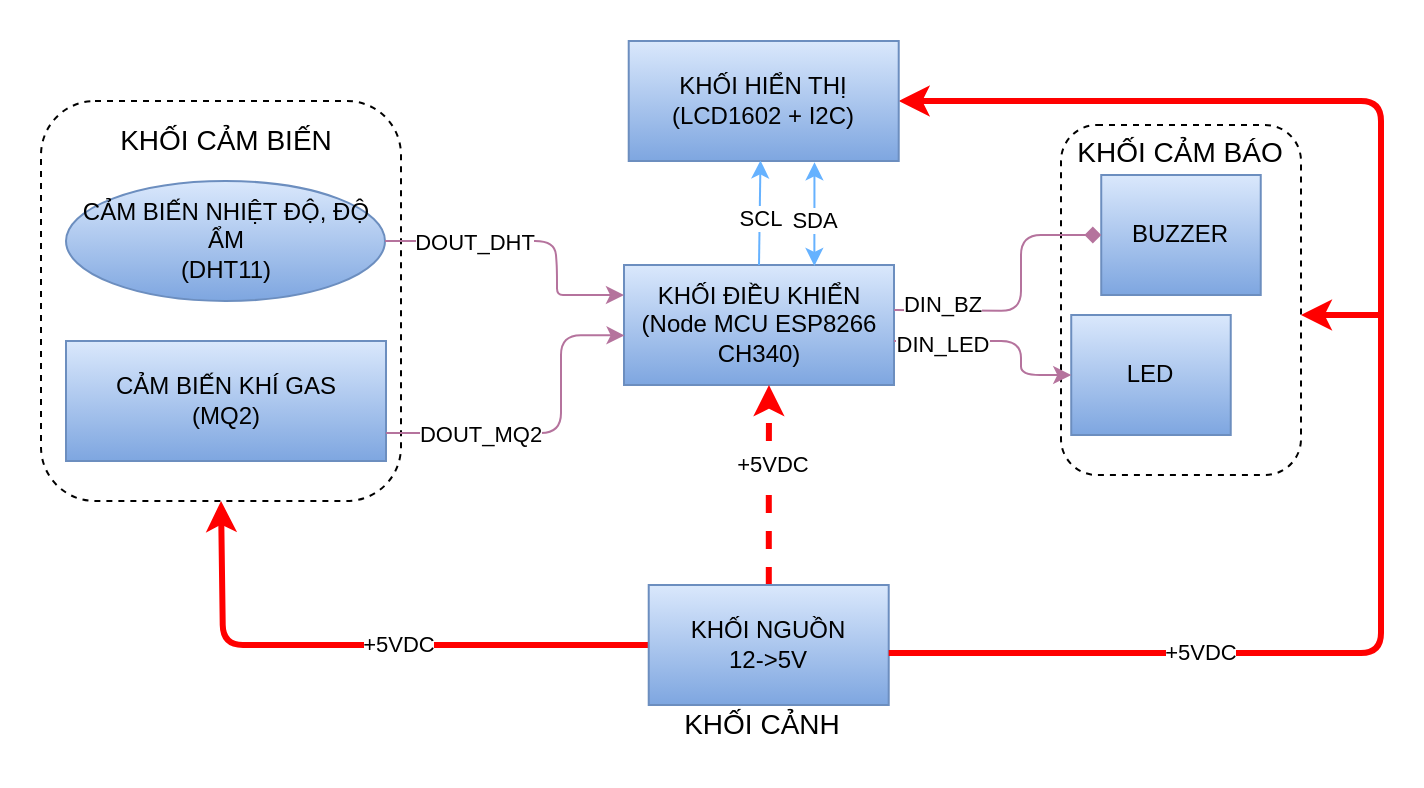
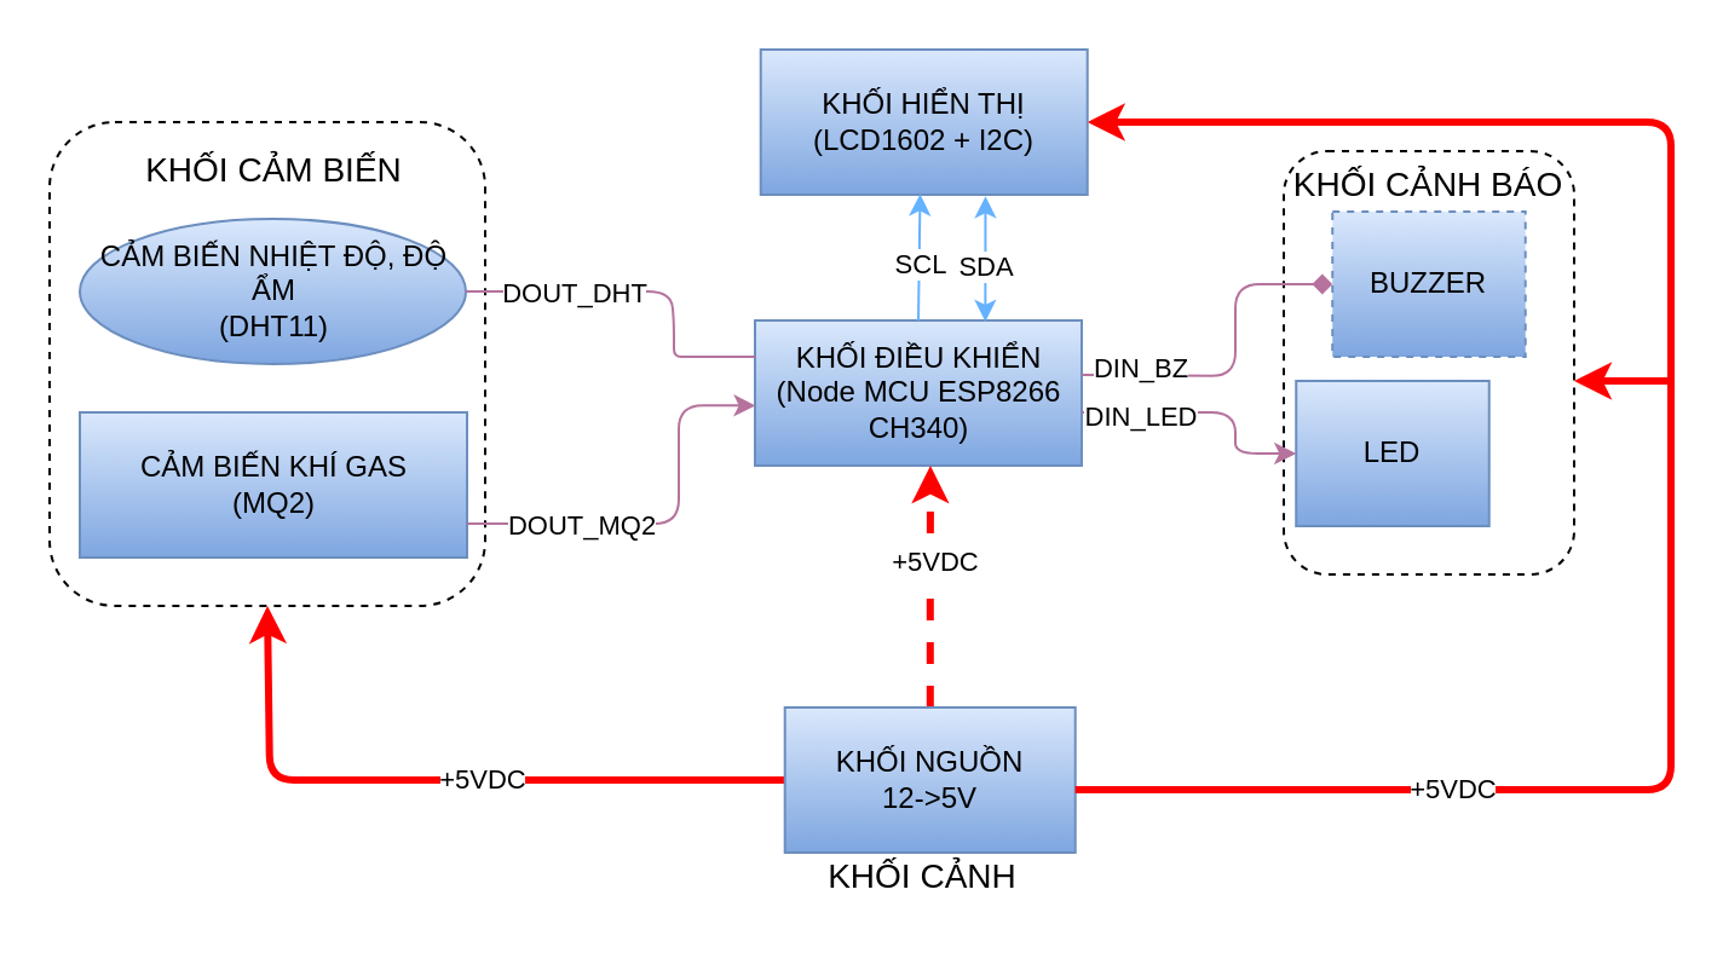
  <mxCell id="0" />
  <mxCell id="1" parent="0" />
  <mxCell id="2" value="" style="rounded=1;whiteSpace=wrap;html=1;dashed=1;gradientColor=#ffffff;gradientDirection=south;shadow=0;sketch=0;glass=0;" parent="1" vertex="1"><mxGeometry x="20" y="50" width="180" height="200" as="geometry" /></mxCell>
  <mxCell id="3" value="KHỐI ĐIỀU KHIỂN&lt;br&gt;(Node MCU ESP8266&lt;br&gt;CH340)" style="rounded=0;whiteSpace=wrap;html=1;gradientColor=#7ea6e0;fillColor=#dae8fc;strokeColor=#6c8ebf;" parent="1" vertex="1"><mxGeometry x="311.5" y="132" width="135" height="60" as="geometry" /></mxCell>
  <mxCell id="4" value="CẢM BIẾN NHIỆT ĐỘ, ĐỘ ẨM&lt;br&gt;(DHT11)" style="ellipse;whiteSpace=wrap;html=1;gradientColor=#7ea6e0;fillColor=#dae8fc;strokeColor=#6c8ebf;" parent="1" vertex="1"><mxGeometry x="32.5" y="90" width="159.5" height="60" as="geometry" /></mxCell>
  <mxCell id="5" value="CẢM BIẾN KHÍ GAS&lt;br&gt;(MQ2)" style="rounded=0;whiteSpace=wrap;html=1;gradientColor=#7ea6e0;fillColor=#dae8fc;strokeColor=#6c8ebf;" parent="1" vertex="1"><mxGeometry x="32.5" y="170" width="160" height="60" as="geometry" /></mxCell>
  <mxCell id="6" value="&lt;font style=&quot;font-size: 14px&quot;&gt;KHỐI CẢM BIẾN&lt;/font&gt;" style="text;html=1;strokeColor=none;fillColor=none;align=center;verticalAlign=middle;whiteSpace=wrap;rounded=0;dashed=1;" parent="1" vertex="1"><mxGeometry x="37.5" y="60" width="150" height="20" as="geometry" /></mxCell>
  <mxCell id="7" style="edgeStyle=orthogonalEdgeStyle;rounded=0;orthogonalLoop=1;jettySize=auto;html=1;entryX=0.537;entryY=1.001;entryDx=0;entryDy=0;entryPerimeter=0;strokeColor=#FF0000;strokeWidth=3;dashed=1;" parent="1" source="13" target="3" edge="1"><mxGeometry relative="1" as="geometry" /></mxCell>
  <mxCell id="8" value="+5VDC" style="edgeLabel;html=1;align=center;verticalAlign=middle;resizable=0;points=[];" parent="7" vertex="1" connectable="0"><mxGeometry x="0.227" y="-2" relative="1" as="geometry"><mxPoint as="offset" /></mxGeometry></mxCell>
  <mxCell id="9" value="" style="endArrow=classic;html=1;strokeColor=#FF0000;strokeWidth=3;exitX=0;exitY=0.5;exitDx=0;exitDy=0;entryX=0.5;entryY=1;entryDx=0;entryDy=0;" parent="1" source="13" target="2" edge="1"><mxGeometry width="50" height="50" relative="1" as="geometry"><mxPoint x="94" y="302" as="sourcePoint" /><mxPoint x="144" y="252" as="targetPoint" /><Array as="points"><mxPoint x="111" y="322" /></Array></mxGeometry></mxCell>
  <mxCell id="10" value="+5VDC" style="edgeLabel;html=1;align=center;verticalAlign=middle;resizable=0;points=[];" parent="9" vertex="1" connectable="0"><mxGeometry x="0.635" y="1" relative="1" as="geometry"><mxPoint x="89" y="20" as="offset" /></mxGeometry></mxCell>
- <mxCell id="11" value="" style="endArrow=classic;html=1;strokeWidth=1;exitX=1;exitY=0.5;exitDx=0;exitDy=0;entryX=0;entryY=0.25;entryDx=0;entryDy=0;strokeColor=#B5739D;" parent="1" source="4" target="3" edge="1"><mxGeometry width="50" height="50" relative="1" as="geometry"><mxPoint x="269" y="266" as="sourcePoint" /><mxPoint x="309" y="147" as="targetPoint" /><Array as="points"><mxPoint x="277" y="120" /><mxPoint x="278" y="134" /><mxPoint x="278" y="147" /><mxPoint x="284" y="147" /></Array></mxGeometry></mxCell>
+ <mxCell id="11" value="" style="endArrow=none;html=1;strokeWidth=1;exitX=1;exitY=0.5;exitDx=0;exitDy=0;entryX=0;entryY=0.25;entryDx=0;entryDy=0;strokeColor=#B5739D;" parent="1" source="4" target="3" edge="1"><mxGeometry width="50" height="50" relative="1" as="geometry"><mxPoint x="269" y="266" as="sourcePoint" /><mxPoint x="309" y="147" as="targetPoint" /><Array as="points"><mxPoint x="277" y="120" /><mxPoint x="278" y="134" /><mxPoint x="278" y="147" /><mxPoint x="284" y="147" /></Array></mxGeometry></mxCell>
  <mxCell id="12" value="DOUT_DHT" style="edgeLabel;html=1;align=center;verticalAlign=middle;resizable=0;points=[];" parent="11" vertex="1" connectable="0"><mxGeometry x="-0.272" y="-2" relative="1" as="geometry"><mxPoint x="-9" y="-2" as="offset" /></mxGeometry></mxCell>
  <mxCell id="13" value="KHỐI NGUỒN&lt;br&gt;12-&amp;gt;5V" style="rounded=0;whiteSpace=wrap;html=1;gradientColor=#7ea6e0;fillColor=#dae8fc;strokeColor=#6c8ebf;" parent="1" vertex="1"><mxGeometry x="323.86" y="292" width="120" height="60" as="geometry" /></mxCell>
  <mxCell id="14" value="&lt;font style=&quot;font-size: 14px&quot;&gt;KHỐI CẢNH&lt;/font&gt;" style="text;html=1;strokeColor=none;fillColor=none;align=center;verticalAlign=middle;whiteSpace=wrap;rounded=0;dashed=1;" parent="1" vertex="1"><mxGeometry x="306.36" y="352" width="150" height="20" as="geometry" /></mxCell>
  <mxCell id="15" value="" style="endArrow=classic;html=1;strokeWidth=3;strokeColor=#FF0000;entryX=1;entryY=0.5;entryDx=0;entryDy=0;" parent="1" target="17" edge="1"><mxGeometry x="713.86" y="619" width="50" height="50" as="geometry"><mxPoint x="443.86" y="326" as="sourcePoint" /><mxPoint x="700" y="42" as="targetPoint" /><Array as="points"><mxPoint x="638.86" y="326" /><mxPoint x="690" y="326" /><mxPoint x="690" y="50" /></Array></mxGeometry></mxCell>
  <mxCell id="16" value="+5VDC" style="edgeLabel;html=1;align=center;verticalAlign=middle;resizable=0;points=[];" parent="15" vertex="1" connectable="0"><mxGeometry x="-0.391" y="1" relative="1" as="geometry"><mxPoint x="-76" as="offset" /></mxGeometry></mxCell>
  <mxCell id="17" value="KHỐI HIỂN THỊ&lt;br&gt;(LCD1602 + I2C)" style="rounded=0;whiteSpace=wrap;html=1;gradientColor=#7ea6e0;fillColor=#dae8fc;strokeColor=#6c8ebf;" parent="1" vertex="1"><mxGeometry x="313.86" y="20" width="135" height="60" as="geometry" /></mxCell>
  <mxCell id="18" value="" style="rounded=1;whiteSpace=wrap;html=1;dashed=1;gradientColor=#ffffff;gradientDirection=south;shadow=0;sketch=0;glass=0;" parent="1" vertex="1"><mxGeometry x="530" y="62" width="120" height="175" as="geometry" /></mxCell>
- <mxCell id="19" value="BUZZER" style="rounded=0;whiteSpace=wrap;html=1;gradientColor=#7ea6e0;fillColor=#dae8fc;strokeColor=#6c8ebf;" parent="1" vertex="1"><mxGeometry x="550.12" y="87" width="79.75" height="60" as="geometry" /></mxCell>
+ <mxCell id="19" value="BUZZER" style="rounded=0;whiteSpace=wrap;html=1;gradientColor=#7ea6e0;fillColor=#dae8fc;strokeColor=#6c8ebf;dashed=1;" parent="1" vertex="1"><mxGeometry x="550.12" y="87" width="79.75" height="60" as="geometry" /></mxCell>
  <mxCell id="20" value="LED" style="rounded=0;whiteSpace=wrap;html=1;gradientColor=#7ea6e0;fillColor=#dae8fc;strokeColor=#6c8ebf;" parent="1" vertex="1"><mxGeometry x="535.12" y="157" width="79.75" height="60" as="geometry" /></mxCell>
  <mxCell id="21" value="" style="endArrow=classic;html=1;strokeColor=#B5739D;entryX=0.002;entryY=0.587;entryDx=0;entryDy=0;entryPerimeter=0;" parent="1" target="3" edge="1"><mxGeometry width="50" height="50" relative="1" as="geometry"><mxPoint x="192.5" y="216" as="sourcePoint" /><mxPoint x="242.5" y="166" as="targetPoint" /><Array as="points"><mxPoint x="280" y="216" /><mxPoint x="280" y="167" /></Array></mxGeometry></mxCell>
  <mxCell id="22" value="DOUT_MQ2" style="edgeLabel;html=1;align=center;verticalAlign=middle;resizable=0;points=[];" parent="21" vertex="1" connectable="0"><mxGeometry x="-0.2" relative="1" as="geometry"><mxPoint x="-20" as="offset" /></mxGeometry></mxCell>
  <mxCell id="23" value="" style="endArrow=diamond;html=1;strokeColor=#B5739D;exitX=1;exitY=0.376;exitDx=0;exitDy=0;exitPerimeter=0;entryX=0;entryY=0.5;entryDx=0;entryDy=0;" parent="1" source="3" target="19" edge="1"><mxGeometry width="50" height="50" relative="1" as="geometry"><mxPoint x="448.86" y="150" as="sourcePoint" /><mxPoint x="498.86" y="100" as="targetPoint" /><Array as="points"><mxPoint x="510" y="155" /><mxPoint x="510" y="117" /></Array></mxGeometry></mxCell>
  <mxCell id="24" value="DIN_BZ" style="edgeLabel;html=1;align=center;verticalAlign=middle;resizable=0;points=[];" parent="23" vertex="1" connectable="0"><mxGeometry x="-0.713" relative="1" as="geometry"><mxPoint x="4" y="-3" as="offset" /></mxGeometry></mxCell>
  <mxCell id="25" value="" style="endArrow=classic;html=1;strokeColor=#B5739D;entryX=0;entryY=0.5;entryDx=0;entryDy=0;" parent="1" target="20" edge="1"><mxGeometry width="50" height="50" relative="1" as="geometry"><mxPoint x="446.5" y="170" as="sourcePoint" /><mxPoint x="496.5" y="120" as="targetPoint" /><Array as="points"><mxPoint x="510" y="170" /><mxPoint x="510" y="187" /></Array></mxGeometry></mxCell>
  <mxCell id="26" value="DIN_LED" style="edgeLabel;html=1;align=center;verticalAlign=middle;resizable=0;points=[];" parent="25" vertex="1" connectable="0"><mxGeometry x="-0.555" y="-1" relative="1" as="geometry"><mxPoint as="offset" /></mxGeometry></mxCell>
- <mxCell id="27" value="&lt;font style=&quot;font-size: 14px&quot;&gt;KHỐI CẢM BÁO&lt;br&gt;&lt;/font&gt;" style="text;html=1;strokeColor=none;fillColor=none;align=center;verticalAlign=middle;whiteSpace=wrap;rounded=0;dashed=1;" parent="1" vertex="1"><mxGeometry x="514.99" y="68" width="150" height="15" as="geometry" /></mxCell>
+ <mxCell id="27" value="&lt;font style=&quot;font-size: 14px&quot;&gt;KHỐI CẢNH BÁO&lt;br&gt;&lt;/font&gt;" style="text;html=1;strokeColor=none;fillColor=none;align=center;verticalAlign=middle;whiteSpace=wrap;rounded=0;dashed=1;" parent="1" vertex="1"><mxGeometry x="514.99" y="68" width="150" height="15" as="geometry" /></mxCell>
  <mxCell id="28" value="" style="endArrow=classic;html=1;strokeWidth=3;strokeColor=#FF0000;" parent="1" edge="1"><mxGeometry width="50" height="50" relative="1" as="geometry"><mxPoint x="690" y="157" as="sourcePoint" /><mxPoint x="650" y="157" as="targetPoint" /></mxGeometry></mxCell>
  <mxCell id="29" value="" style="endArrow=classic;html=1;strokeWidth=1;strokeColor=#66B2FF;exitX=0.5;exitY=0;exitDx=0;exitDy=0;entryX=0.488;entryY=0.995;entryDx=0;entryDy=0;entryPerimeter=0;" parent="1" source="3" target="17" edge="1"><mxGeometry width="50" height="50" relative="1" as="geometry"><mxPoint x="380" y="82" as="sourcePoint" /><mxPoint x="410" y="102" as="targetPoint" /></mxGeometry></mxCell>
  <mxCell id="30" value="SCL" style="edgeLabel;html=1;align=center;verticalAlign=middle;resizable=0;points=[];" parent="29" vertex="1" connectable="0"><mxGeometry x="-0.1" relative="1" as="geometry"><mxPoint as="offset" /></mxGeometry></mxCell>
  <mxCell id="31" value="" style="endArrow=classic;startArrow=classic;html=1;strokeColor=#66B2FF;strokeWidth=1;entryX=0.688;entryY=1.011;entryDx=0;entryDy=0;entryPerimeter=0;exitX=0.705;exitY=0.008;exitDx=0;exitDy=0;exitPerimeter=0;" parent="1" source="3" target="17" edge="1"><mxGeometry width="50" height="50" relative="1" as="geometry"><mxPoint x="380" y="142" as="sourcePoint" /><mxPoint x="430" y="92" as="targetPoint" /></mxGeometry></mxCell>
  <mxCell id="32" value="SDA" style="edgeLabel;html=1;align=center;verticalAlign=middle;resizable=0;points=[];" parent="31" vertex="1" connectable="0"><mxGeometry x="-0.124" relative="1" as="geometry"><mxPoint as="offset" /></mxGeometry></mxCell>
